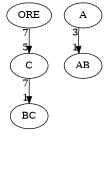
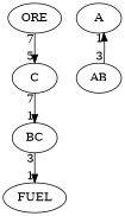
  digraph {
    edge [headlabel=1 taillabel=7]
    ORE
    C
    A
    AB
    BC
+   FUEL
    ORE -> C [headlabel=5]
    C -> BC
-   A -> AB [taillabel=3]
+   AB -> A [taillabel=3]
+   BC -> FUEL [taillabel=3]
  }
